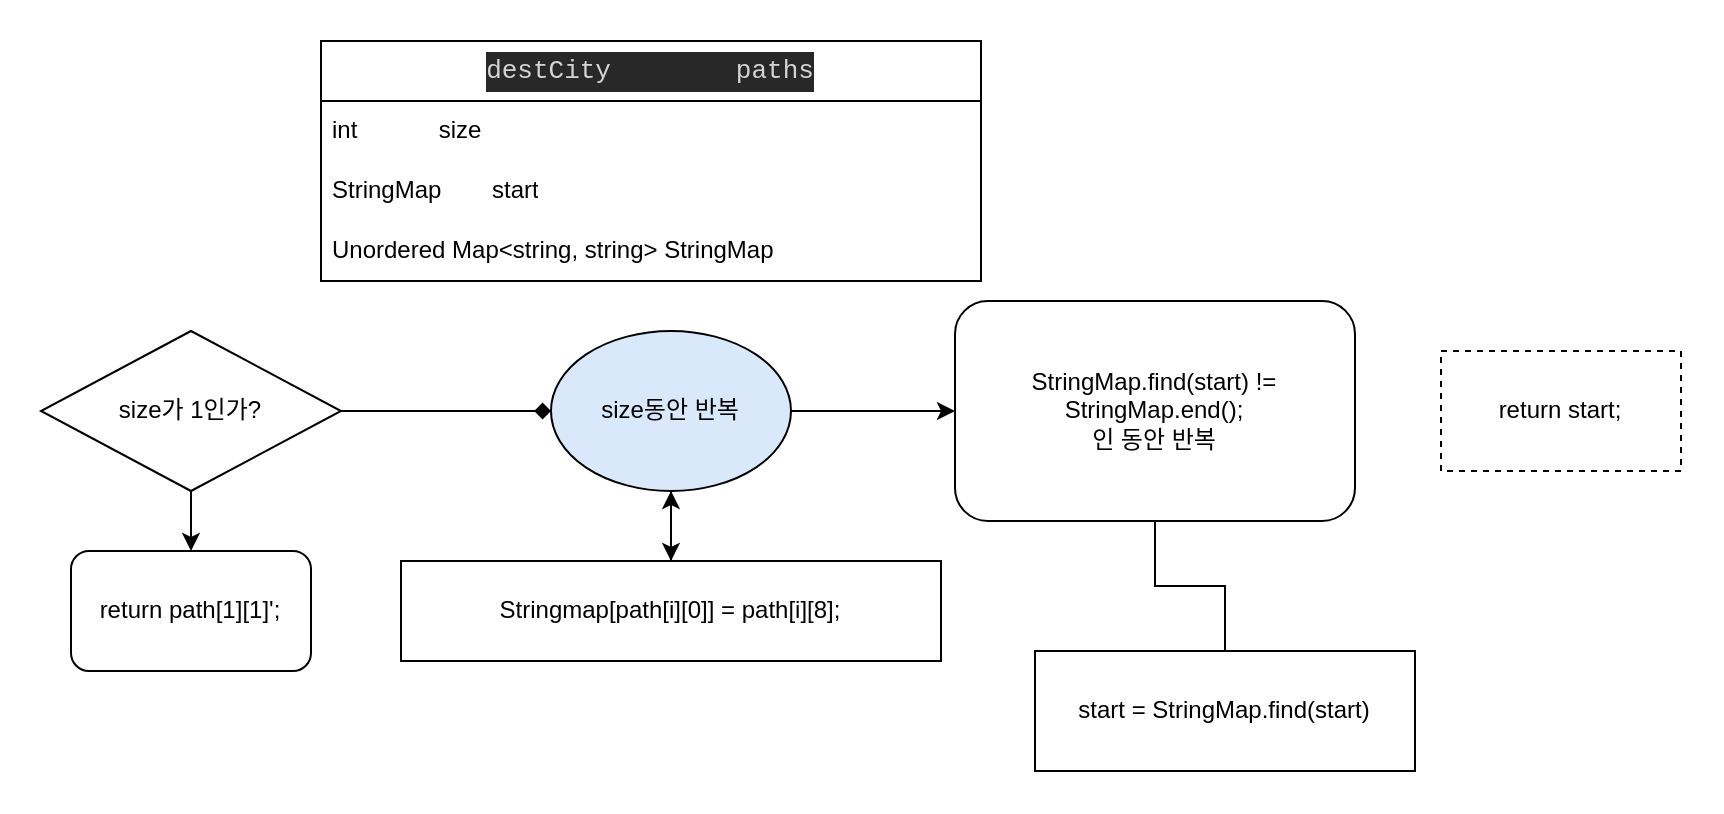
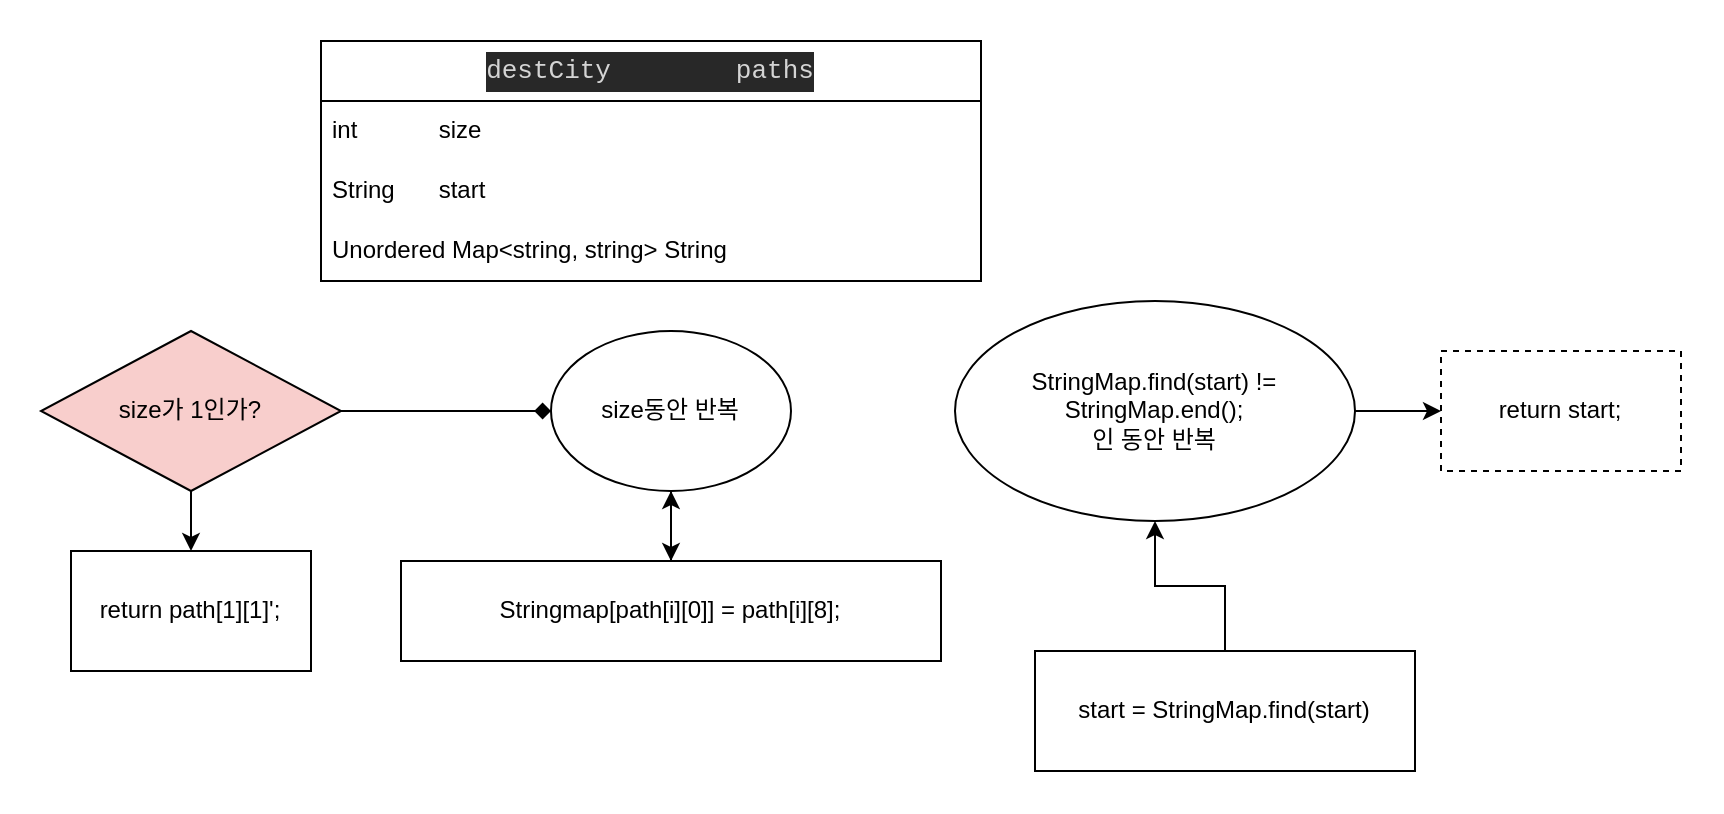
  <mxCell id="0" />
  <mxCell id="1" parent="0" />
  <mxCell id="2" value="&lt;div style=&quot;color: rgb(212, 212, 212); background-color: rgb(40, 40, 40); font-family: Menlo, Monaco, &amp;quot;Courier New&amp;quot;, monospace; font-size: 13px; line-height: 20px;&quot;&gt;destCity&lt;span style=&quot;&quot;&gt;&lt;span style=&quot;white-space: pre;&quot;&gt;&amp;nbsp;&amp;nbsp;&amp;nbsp;&amp;nbsp;&lt;/span&gt;&lt;/span&gt;&lt;span style=&quot;&quot;&gt;&lt;span style=&quot;white-space: pre;&quot;&gt;&amp;nbsp;&amp;nbsp;&amp;nbsp;&amp;nbsp;&lt;/span&gt;&lt;/span&gt;paths&lt;/div&gt;" style="swimlane;fontStyle=0;childLayout=stackLayout;horizontal=1;startSize=30;horizontalStack=0;resizeParent=1;resizeParentMax=0;resizeLast=0;collapsible=1;marginBottom=0;whiteSpace=wrap;html=1;" vertex="1" parent="1"><mxGeometry x="160" y="20" width="330" height="120" as="geometry" /></mxCell>
  <mxCell id="3" value="int&lt;span style=&quot;white-space: pre;&quot;&gt;&#09;&lt;/span&gt;&lt;span style=&quot;white-space: pre;&quot;&gt;&#09;&lt;/span&gt;size" style="text;strokeColor=none;fillColor=none;align=left;verticalAlign=middle;spacingLeft=4;spacingRight=4;overflow=hidden;points=[[0,0.5],[1,0.5]];portConstraint=eastwest;rotatable=0;whiteSpace=wrap;html=1;" vertex="1" parent="2"><mxGeometry y="30" width="330" height="30" as="geometry" /></mxCell>
- <mxCell id="4" value="StringMap&lt;span style=&quot;white-space: pre;&quot;&gt;&#09;&lt;/span&gt;start" style="text;strokeColor=none;fillColor=none;align=left;verticalAlign=middle;spacingLeft=4;spacingRight=4;overflow=hidden;points=[[0,0.5],[1,0.5]];portConstraint=eastwest;rotatable=0;whiteSpace=wrap;html=1;" vertex="1" parent="2"><mxGeometry y="60" width="330" height="30" as="geometry" /></mxCell>
- <mxCell id="5" value="Unordered Map&amp;lt;string, string&amp;gt; StringMap" style="text;strokeColor=none;fillColor=none;align=left;verticalAlign=middle;spacingLeft=4;spacingRight=4;overflow=hidden;points=[[0,0.5],[1,0.5]];portConstraint=eastwest;rotatable=0;whiteSpace=wrap;html=1;" vertex="1" parent="2"><mxGeometry y="90" width="330" height="30" as="geometry" /></mxCell>
- <mxCell id="6" value="return path[1][1]';" style="whiteSpace=wrap;html=1;rounded=1;" vertex="1" parent="1"><mxGeometry x="35" y="275" width="120" height="60" as="geometry" /></mxCell>
+ <mxCell id="4" value="String&lt;span style=&quot;white-space: pre;&quot;&gt;&#09;&lt;/span&gt;start" style="text;strokeColor=none;fillColor=none;align=left;verticalAlign=middle;spacingLeft=4;spacingRight=4;overflow=hidden;points=[[0,0.5],[1,0.5]];portConstraint=eastwest;rotatable=0;whiteSpace=wrap;html=1;" vertex="1" parent="2"><mxGeometry y="60" width="330" height="30" as="geometry" /></mxCell>
+ <mxCell id="5" value="Unordered Map&amp;lt;string, string&amp;gt; String" style="text;strokeColor=none;fillColor=none;align=left;verticalAlign=middle;spacingLeft=4;spacingRight=4;overflow=hidden;points=[[0,0.5],[1,0.5]];portConstraint=eastwest;rotatable=0;whiteSpace=wrap;html=1;" vertex="1" parent="2"><mxGeometry y="90" width="330" height="30" as="geometry" /></mxCell>
+ <mxCell id="6" value="return path[1][1]';" style="whiteSpace=wrap;html=1;" vertex="1" parent="1"><mxGeometry x="35" y="275" width="120" height="60" as="geometry" /></mxCell>
  <mxCell id="7" value="" style="edgeStyle=orthogonalEdgeStyle;rounded=0;orthogonalLoop=1;jettySize=auto;html=1;endArrow=diamond;" edge="1" parent="1" source="9" target="12"><mxGeometry relative="1" as="geometry"><mxPoint x="325" y="205" as="targetPoint" /></mxGeometry></mxCell>
  <mxCell id="8" value="" style="edgeStyle=orthogonalEdgeStyle;rounded=0;orthogonalLoop=1;jettySize=auto;html=1;" edge="1" parent="1" source="9" target="6"><mxGeometry relative="1" as="geometry" /></mxCell>
- <mxCell id="9" value="size가 1인가?" style="rhombus;whiteSpace=wrap;html=1;" vertex="1" parent="1"><mxGeometry y="165" width="150" height="80" as="geometry" x="20" /></mxCell>
+ <mxCell id="9" value="size가 1인가?" style="rhombus;whiteSpace=wrap;html=1;fillColor=#f8cecc;" vertex="1" parent="1"><mxGeometry y="165" width="150" height="80" as="geometry" x="20" /></mxCell>
  <mxCell id="10" value="" style="edgeStyle=orthogonalEdgeStyle;rounded=0;orthogonalLoop=1;jettySize=auto;html=1;" edge="1" parent="1" source="12" target="14"><mxGeometry relative="1" as="geometry" /></mxCell>
- <mxCell id="11" value="" style="edgeStyle=orthogonalEdgeStyle;rounded=0;orthogonalLoop=1;jettySize=auto;html=1;" edge="1" parent="1" source="12" target="16"><mxGeometry relative="1" as="geometry" /></mxCell>
- <mxCell id="12" value="size동안 반복" style="ellipse;whiteSpace=wrap;html=1;fillColor=#dae8fc;" vertex="1" parent="1"><mxGeometry x="275" y="165" width="120" height="80" as="geometry" /></mxCell>
+ <mxCell id="12" value="size동안 반복" style="ellipse;whiteSpace=wrap;html=1;" vertex="1" parent="1"><mxGeometry x="275" y="165" width="120" height="80" as="geometry" /></mxCell>
  <mxCell id="13" value="" style="edgeStyle=orthogonalEdgeStyle;rounded=0;orthogonalLoop=1;jettySize=auto;html=1;" edge="1" parent="1" source="14" target="12"><mxGeometry relative="1" as="geometry" /></mxCell>
  <mxCell id="14" value="Stringmap[path[i][0]] = path[i][8];" style="whiteSpace=wrap;html=1;" vertex="1" parent="1"><mxGeometry x="200" y="280" width="270" height="50" as="geometry" /></mxCell>
- <mxCell id="16" value="StringMap.find(start) != StringMap.end();&lt;br&gt;인 동안 반복" style="whiteSpace=wrap;html=1;rounded=1;" vertex="1" parent="1"><mxGeometry x="477" y="150" width="200" height="110" as="geometry" /></mxCell>
- <mxCell id="17" value="" style="edgeStyle=orthogonalEdgeStyle;rounded=0;orthogonalLoop=1;jettySize=auto;html=1;endArrow=none;" edge="1" parent="1" source="18" target="16"><mxGeometry relative="1" as="geometry" /></mxCell>
+ <mxCell id="15" value="" style="edgeStyle=orthogonalEdgeStyle;rounded=0;orthogonalLoop=1;jettySize=auto;html=1;" edge="1" parent="1" source="16" target="19"><mxGeometry relative="1" as="geometry" /></mxCell>
+ <mxCell id="16" value="StringMap.find(start) != StringMap.end();&lt;br&gt;인 동안 반복" style="ellipse;whiteSpace=wrap;html=1;" vertex="1" parent="1"><mxGeometry x="477" y="150" width="200" height="110" as="geometry" /></mxCell>
+ <mxCell id="17" value="" style="edgeStyle=orthogonalEdgeStyle;rounded=0;orthogonalLoop=1;jettySize=auto;html=1;" edge="1" parent="1" source="18" target="16"><mxGeometry relative="1" as="geometry" /></mxCell>
  <mxCell id="18" value="start = StringMap.find(start)" style="whiteSpace=wrap;html=1;" vertex="1" parent="1"><mxGeometry x="517" y="325" width="190" height="60" as="geometry" /></mxCell>
  <mxCell id="19" value="return start;" style="whiteSpace=wrap;html=1;dashed=1;" vertex="1" parent="1"><mxGeometry x="720" y="175" width="120" height="60" as="geometry" /></mxCell>
